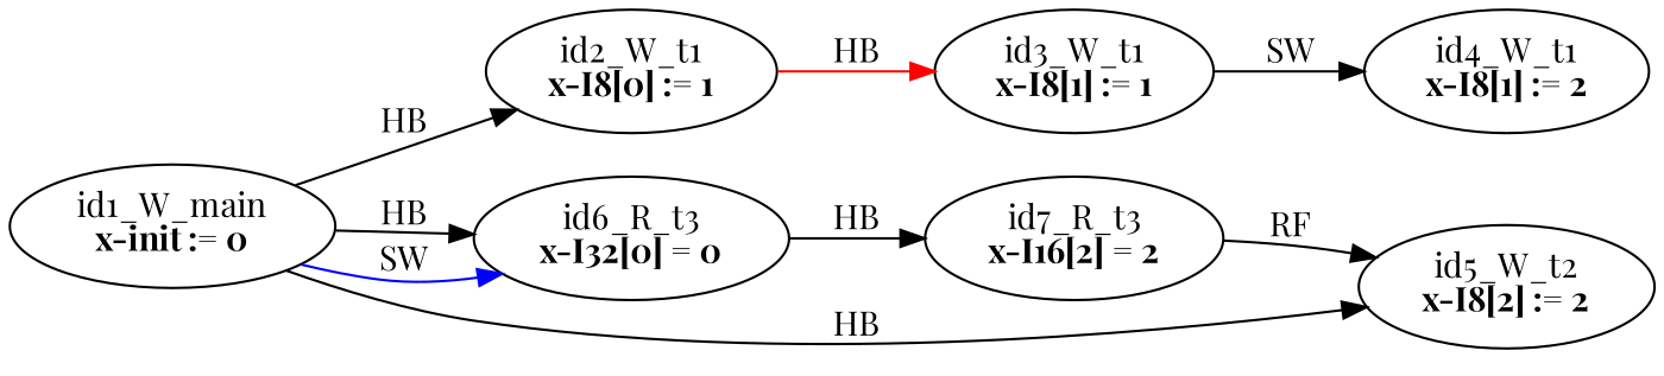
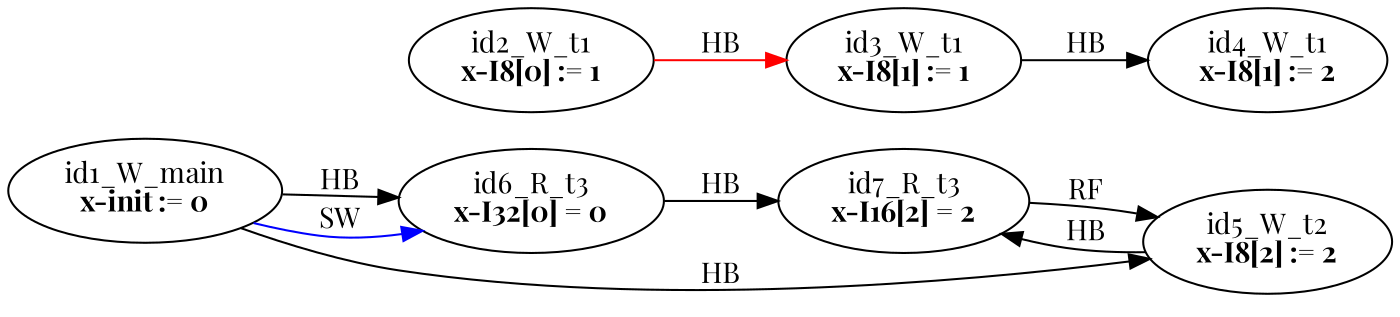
  digraph {
    fontname="Playfair Display"
    rankdir=LR
    splines=true
    node [fontname="Playfair Display"]
    edge [color=black fontname="Playfair Display"]
    n1 [label=<id2_W_t1<br/><B>x-I8[0] := 1</B>>]
    n2 [label=<id3_W_t1<br/><B>x-I8[1] := 1</B>>]
    n3 [label=<id4_W_t1<br/><B>x-I8[1] := 2</B>>]
    n4 [label=<id6_R_t3<br/><B>x-I32[0] = 0</B>>]
    n5 [label=<id7_R_t3<br/><B>x-I16[2] = 2</B>>]
    n6 [label=<id5_W_t2<br/><B>x-I8[2] := 2</B>>]
    n7 [label=<id1_W_main<br/><B>x-init := 0</B>>]
    n1 -> n2 [color=red label=HB]
-   n2 -> n3 [label=SW]
+   n2 -> n3 [label=HB]
    n4 -> n5 [label=HB]
    n5 -> n6 [label=RF]
-   n7 -> n1 [label=HB]
+   n6 -> n5 [label=HB]
    n7 -> n4 [label=HB]
    n7 -> n4 [color=blue label=SW]
    n7 -> n6 [label=HB]
  }
